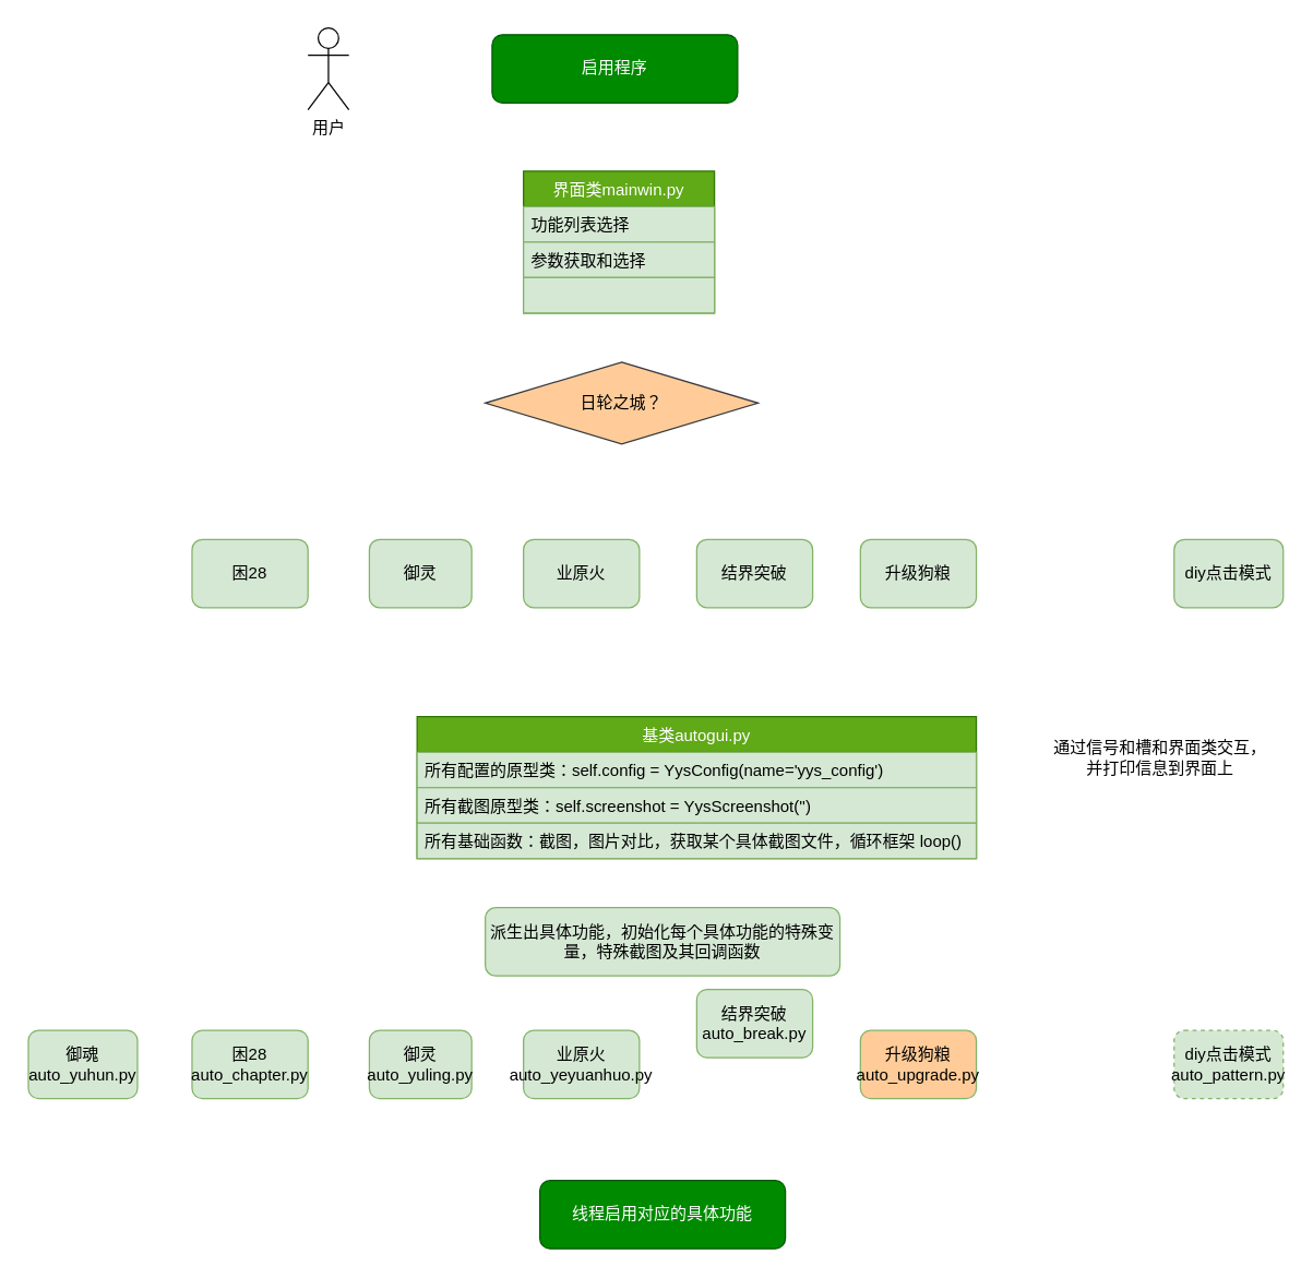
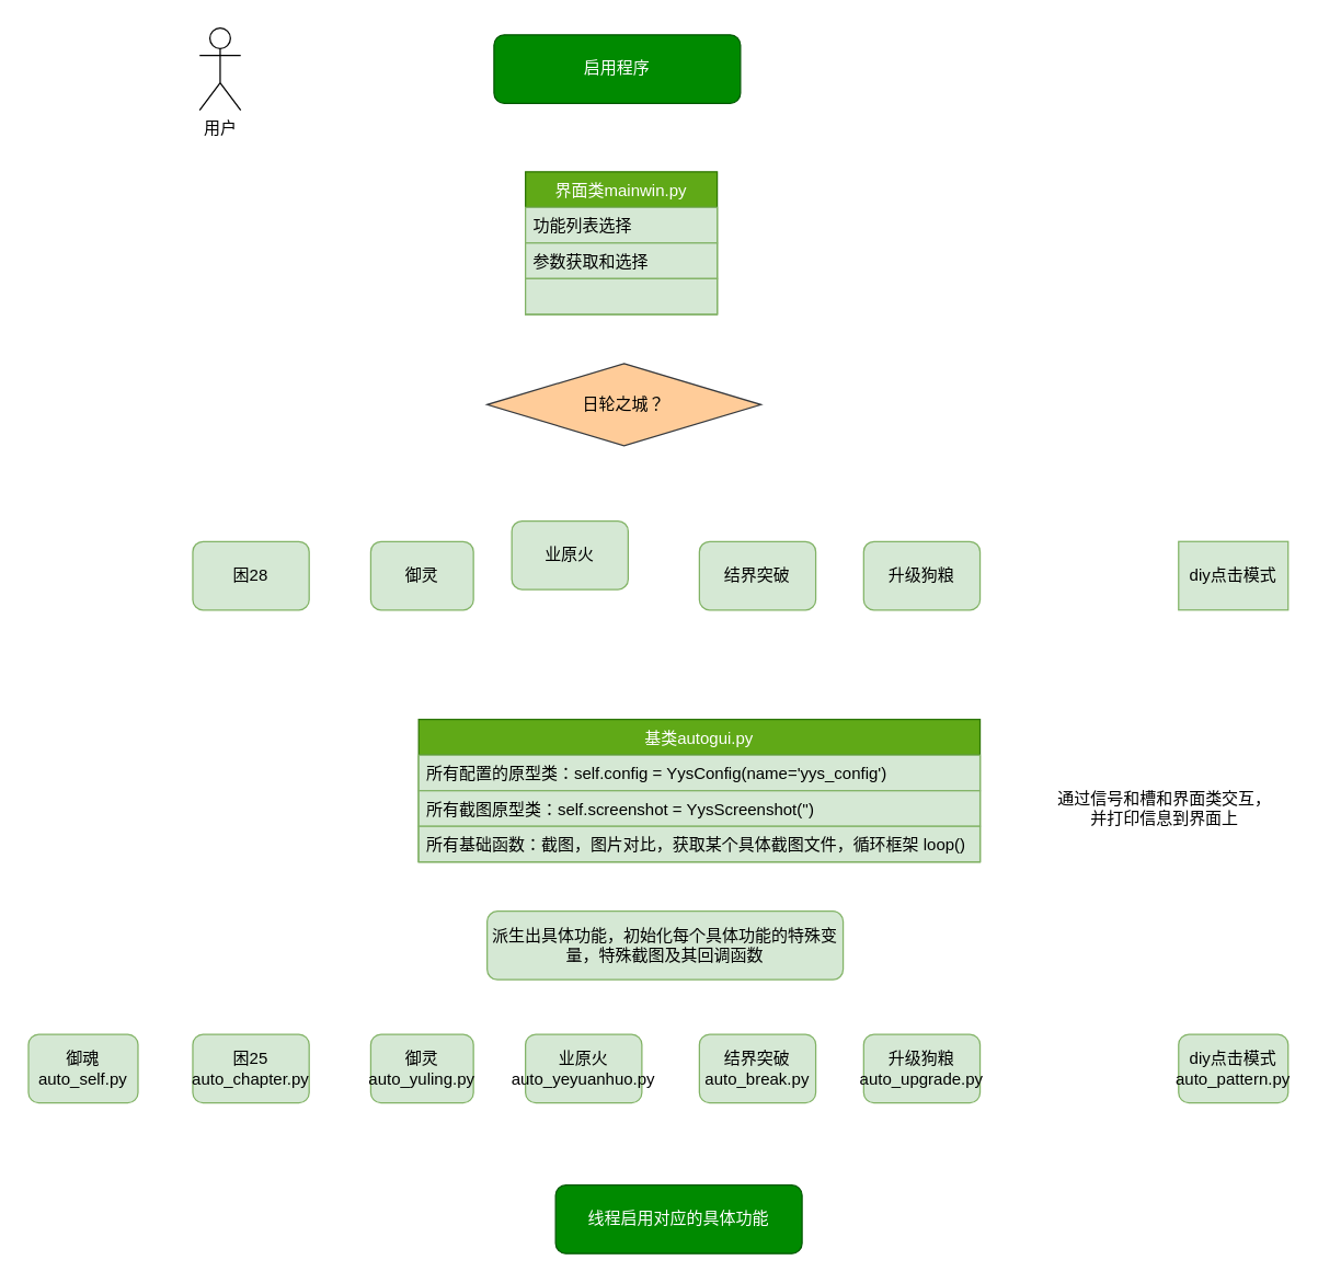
  <mxCell id="0" />
  <mxCell id="1" parent="0" />
  <mxCell id="2" value="启用程序" style="rounded=1;whiteSpace=wrap;html=1;fillColor=#008a00;strokeColor=#005700;fontColor=#ffffff;" vertex="1" parent="1"><mxGeometry x="360" y="25" width="180" height="50" as="geometry" /></mxCell>
  <mxCell id="3" value="日轮之城？" style="rhombus;whiteSpace=wrap;html=1;fillColor=#ffcc99;strokeColor=#36393d;" vertex="1" parent="1"><mxGeometry x="355" y="265" width="200" height="60" as="geometry" /></mxCell>
  <mxCell id="4" value="困28" style="rounded=1;whiteSpace=wrap;html=1;fillColor=#d5e8d4;strokeColor=#82b366;" vertex="1" parent="1"><mxGeometry x="140" y="395" width="85" height="50" as="geometry" /></mxCell>
  <mxCell id="5" value="御灵" style="rounded=1;whiteSpace=wrap;html=1;fillColor=#d5e8d4;strokeColor=#82b366;" vertex="1" parent="1"><mxGeometry x="270" y="395" width="75" height="50" as="geometry" /></mxCell>
- <mxCell id="6" value="业原火" style="rounded=1;whiteSpace=wrap;html=1;fillColor=#d5e8d4;strokeColor=#82b366;" vertex="1" parent="1"><mxGeometry x="383" y="395" width="85" height="50" as="geometry" /></mxCell>
+ <mxCell id="6" value="业原火" style="rounded=1;whiteSpace=wrap;html=1;fillColor=#d5e8d4;strokeColor=#82b366;" vertex="1" parent="1"><mxGeometry x="373" y="380" width="85" height="50" as="geometry" /></mxCell>
  <mxCell id="7" value="结界突破" style="rounded=1;whiteSpace=wrap;html=1;fillColor=#d5e8d4;strokeColor=#82b366;" vertex="1" parent="1"><mxGeometry x="510" y="395" width="85" height="50" as="geometry" /></mxCell>
  <mxCell id="8" value="升级狗粮" style="rounded=1;whiteSpace=wrap;html=1;fillColor=#d5e8d4;strokeColor=#82b366;" vertex="1" parent="1"><mxGeometry x="630" y="395" width="85" height="50" as="geometry" /></mxCell>
- <mxCell id="9" value="用户" style="shape=umlActor;verticalLabelPosition=bottom;verticalAlign=top;html=1;outlineConnect=0;" vertex="1" parent="1"><mxGeometry x="225" y="20" width="30" height="60" as="geometry" /></mxCell>
+ <mxCell id="9" value="用户" style="shape=umlActor;verticalLabelPosition=bottom;verticalAlign=top;html=1;outlineConnect=0;" vertex="1" parent="1"><mxGeometry x="145" y="20" width="30" height="60" as="geometry" /></mxCell>
  <mxCell id="10" value="界面类mainwin.py" style="swimlane;fontStyle=0;childLayout=stackLayout;horizontal=1;startSize=26;fillColor=#60a917;horizontalStack=0;resizeParent=1;resizeParentMax=0;resizeLast=0;collapsible=1;marginBottom=0;strokeColor=#2D7600;fontColor=#ffffff;" vertex="1" parent="1"><mxGeometry x="383" y="125" width="140" height="104" as="geometry" /></mxCell>
  <mxCell id="11" value="功能列表选择" style="text;strokeColor=#82b366;fillColor=#d5e8d4;align=left;verticalAlign=top;spacingLeft=4;spacingRight=4;overflow=hidden;rotatable=0;points=[[0,0.5],[1,0.5]];portConstraint=eastwest;" vertex="1" parent="10"><mxGeometry y="26" width="140" height="26" as="geometry" /></mxCell>
  <mxCell id="12" value="参数获取和选择" style="text;strokeColor=#82b366;fillColor=#d5e8d4;align=left;verticalAlign=top;spacingLeft=4;spacingRight=4;overflow=hidden;rotatable=0;points=[[0,0.5],[1,0.5]];portConstraint=eastwest;" vertex="1" parent="10"><mxGeometry y="52" width="140" height="26" as="geometry" /></mxCell>
  <mxCell id="13" value="" style="text;strokeColor=#82b366;fillColor=#d5e8d4;align=left;verticalAlign=top;spacingLeft=4;spacingRight=4;overflow=hidden;rotatable=0;points=[[0,0.5],[1,0.5]];portConstraint=eastwest;" vertex="1" parent="10"><mxGeometry y="78" width="140" height="26" as="geometry" /></mxCell>
- <mxCell id="14" value="diy点击模式" style="rounded=1;whiteSpace=wrap;html=1;fillColor=#d5e8d4;strokeColor=#82b366;" vertex="1" parent="1"><mxGeometry x="860" y="395" width="80" height="50" as="geometry" /></mxCell>
+ <mxCell id="14" value="diy点击模式" style="whiteSpace=wrap;html=1;fillColor=#d5e8d4;strokeColor=#82b366;rounded=0;" vertex="1" parent="1"><mxGeometry x="860" y="395" width="80" height="50" as="geometry" /></mxCell>
  <mxCell id="15" value="基类autogui.py" style="swimlane;fontStyle=0;childLayout=stackLayout;horizontal=1;startSize=26;fillColor=#60a917;horizontalStack=0;resizeParent=1;resizeParentMax=0;resizeLast=0;collapsible=1;marginBottom=0;strokeColor=#2D7600;fontColor=#ffffff;" vertex="1" parent="1"><mxGeometry x="305" y="525" width="410" height="104" as="geometry" /></mxCell>
  <mxCell id="16" value="所有配置的原型类：self.config = YysConfig(name='yys_config')" style="text;strokeColor=#82b366;fillColor=#d5e8d4;align=left;verticalAlign=top;spacingLeft=4;spacingRight=4;overflow=hidden;rotatable=0;points=[[0,0.5],[1,0.5]];portConstraint=eastwest;" vertex="1" parent="15"><mxGeometry y="26" width="410" height="26" as="geometry" /></mxCell>
  <mxCell id="17" value="所有截图原型类：self.screenshot = YysScreenshot('')" style="text;strokeColor=#82b366;fillColor=#d5e8d4;align=left;verticalAlign=top;spacingLeft=4;spacingRight=4;overflow=hidden;rotatable=0;points=[[0,0.5],[1,0.5]];portConstraint=eastwest;" vertex="1" parent="15"><mxGeometry y="52" width="410" height="26" as="geometry" /></mxCell>
  <mxCell id="18" value="所有基础函数：截图，图片对比，获取某个具体截图文件，循环框架 loop()" style="text;strokeColor=#82b366;fillColor=#d5e8d4;align=left;verticalAlign=top;spacingLeft=4;spacingRight=4;overflow=hidden;rotatable=0;points=[[0,0.5],[1,0.5]];portConstraint=eastwest;" vertex="1" parent="15"><mxGeometry y="78" width="410" height="26" as="geometry" /></mxCell>
- <mxCell id="19" value="困28&lt;br&gt;auto_chapter.py" style="rounded=1;whiteSpace=wrap;html=1;fillColor=#d5e8d4;strokeColor=#82b366;" vertex="1" parent="1"><mxGeometry x="140" y="755" width="85" height="50" as="geometry" /></mxCell>
+ <mxCell id="19" value="困25&lt;br&gt;auto_chapter.py" style="rounded=1;whiteSpace=wrap;html=1;fillColor=#d5e8d4;strokeColor=#82b366;" vertex="1" parent="1"><mxGeometry x="140" y="755" width="85" height="50" as="geometry" /></mxCell>
  <mxCell id="20" value="御灵&lt;br&gt;auto_yuling.py" style="rounded=1;whiteSpace=wrap;html=1;fillColor=#d5e8d4;strokeColor=#82b366;" vertex="1" parent="1"><mxGeometry x="270" y="755" width="75" height="50" as="geometry" /></mxCell>
  <mxCell id="21" value="业原火&lt;br&gt;auto_yeyuanhuo.py" style="rounded=1;whiteSpace=wrap;html=1;fillColor=#d5e8d4;strokeColor=#82b366;" vertex="1" parent="1"><mxGeometry x="383" y="755" width="85" height="50" as="geometry" /></mxCell>
- <mxCell id="22" value="结界突破&lt;br&gt;auto_break.py" style="rounded=1;whiteSpace=wrap;html=1;fillColor=#d5e8d4;strokeColor=#82b366;" vertex="1" parent="1"><mxGeometry x="510" y="725" width="85" height="50" as="geometry" /></mxCell>
- <mxCell id="23" value="升级狗粮&lt;br&gt;auto_upgrade.py" style="rounded=1;whiteSpace=wrap;html=1;fillColor=#ffcc99;strokeColor=#82b366;" vertex="1" parent="1"><mxGeometry x="630" y="755" width="85" height="50" as="geometry" /></mxCell>
- <mxCell id="24" value="御魂&lt;br&gt;auto_yuhun.py" style="rounded=1;whiteSpace=wrap;html=1;fillColor=#d5e8d4;strokeColor=#82b366;" vertex="1" parent="1"><mxGeometry x="20" y="755" width="80" height="50" as="geometry" /></mxCell>
- <mxCell id="25" value="diy点击模式&lt;br&gt;auto_pattern.py" style="rounded=1;whiteSpace=wrap;html=1;fillColor=#d5e8d4;strokeColor=#82b366;dashed=1;" vertex="1" parent="1"><mxGeometry x="860" y="755" width="80" height="50" as="geometry" /></mxCell>
+ <mxCell id="22" value="结界突破&lt;br&gt;auto_break.py" style="rounded=1;whiteSpace=wrap;html=1;fillColor=#d5e8d4;strokeColor=#82b366;" vertex="1" parent="1"><mxGeometry x="510" y="755" width="85" height="50" as="geometry" /></mxCell>
+ <mxCell id="23" value="升级狗粮&lt;br&gt;auto_upgrade.py" style="rounded=1;whiteSpace=wrap;html=1;fillColor=#d5e8d4;strokeColor=#82b366;" vertex="1" parent="1"><mxGeometry x="630" y="755" width="85" height="50" as="geometry" /></mxCell>
+ <mxCell id="24" value="御魂&lt;br&gt;auto_self.py" style="rounded=1;whiteSpace=wrap;html=1;fillColor=#d5e8d4;strokeColor=#82b366;" vertex="1" parent="1"><mxGeometry x="20" y="755" width="80" height="50" as="geometry" /></mxCell>
+ <mxCell id="25" value="diy点击模式&lt;br&gt;auto_pattern.py" style="rounded=1;whiteSpace=wrap;html=1;fillColor=#d5e8d4;strokeColor=#82b366;" vertex="1" parent="1"><mxGeometry x="860" y="755" width="80" height="50" as="geometry" /></mxCell>
  <mxCell id="26" value="派生出具体功能，初始化每个具体功能的特殊变量，特殊截图及其回调函数" style="rounded=1;whiteSpace=wrap;html=1;fillColor=#d5e8d4;strokeColor=#82b366;" vertex="1" parent="1"><mxGeometry x="355" y="665" width="260" height="50" as="geometry" /></mxCell>
- <mxCell id="27" value="线程启用对应的具体功能" style="rounded=1;whiteSpace=wrap;html=1;fillColor=#008a00;strokeColor=#005700;fontColor=#ffffff;" vertex="1" parent="1"><mxGeometry x="395" y="865" width="180" height="50" as="geometry" /></mxCell>
- <mxCell id="28" value="通过信号和槽和界面类交互，并打印信息到界面上" style="text;html=1;strokeColor=none;fillColor=none;align=center;verticalAlign=middle;whiteSpace=wrap;rounded=0;" vertex="1" parent="1"><mxGeometry x="770" y="520" width="160" height="70" as="geometry" /></mxCell>
+ <mxCell id="27" value="线程启用对应的具体功能" style="rounded=1;whiteSpace=wrap;html=1;fillColor=#008a00;strokeColor=#005700;fontColor=#ffffff;" vertex="1" parent="1"><mxGeometry x="405" y="865" width="180" height="50" as="geometry" /></mxCell>
+ <mxCell id="28" value="通过信号和槽和界面类交互，并打印信息到界面上" style="text;html=1;strokeColor=none;fillColor=none;align=center;verticalAlign=middle;whiteSpace=wrap;rounded=0;" vertex="1" parent="1"><mxGeometry x="770" y="555" width="160" height="70" as="geometry" /></mxCell>
